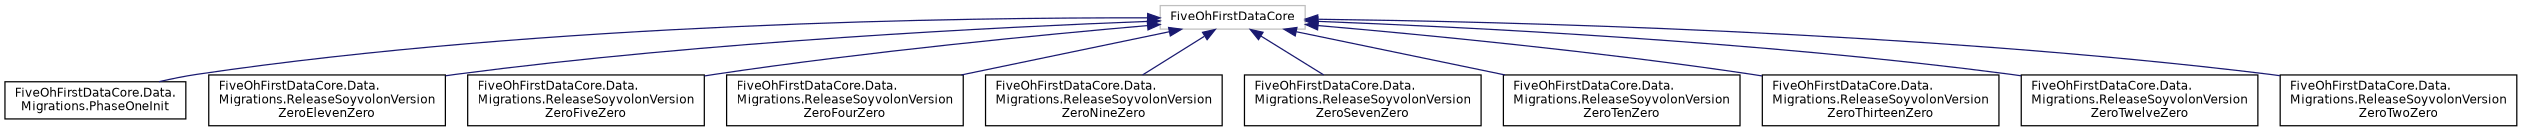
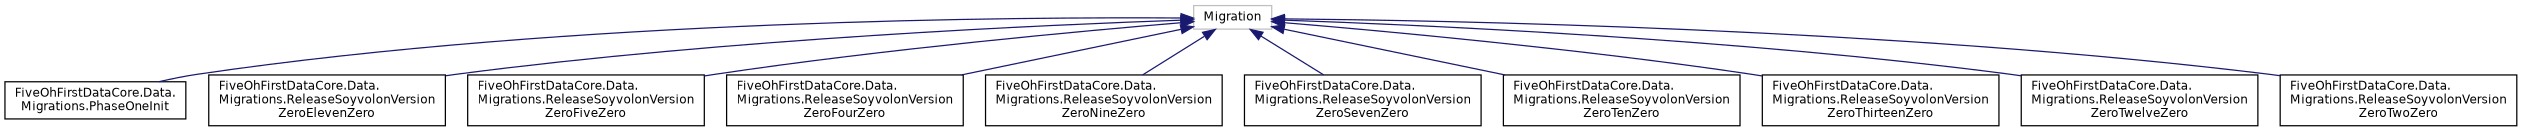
  digraph {
    rankdir=TB
    node [color=black fillcolor=white fontname=Helvetica fontsize=10 shape=record style=filled]
    edge [color=midnightblue dir=back fontname=Helvetica fontsize=10 labelfontname=Helvetica labelfontsize=10 style=solid]
-   n1 [color=grey75 height=0.2 label=FiveOhFirstDataCore width=0.4]
+   n1 [color=grey75 height=0.2 label=Migration width=0.4]
    n2 [height=0.2 label="FiveOhFirstDataCore.Data.\lMigrations.PhaseOneInit" width=0.4]
    n3 [height=0.2 label="FiveOhFirstDataCore.Data.\lMigrations.ReleaseSoyvolonVersion\lZeroElevenZero" width=0.4]
    n4 [height=0.2 label="FiveOhFirstDataCore.Data.\lMigrations.ReleaseSoyvolonVersion\lZeroFiveZero" width=0.4]
    n5 [height=0.2 label="FiveOhFirstDataCore.Data.\lMigrations.ReleaseSoyvolonVersion\lZeroFourZero" width=0.4]
    n6 [height=0.2 label="FiveOhFirstDataCore.Data.\lMigrations.ReleaseSoyvolonVersion\lZeroNineZero" width=0.4]
    n7 [height=0.2 label="FiveOhFirstDataCore.Data.\lMigrations.ReleaseSoyvolonVersion\lZeroSevenZero" width=0.4]
    n8 [height=0.2 label="FiveOhFirstDataCore.Data.\lMigrations.ReleaseSoyvolonVersion\lZeroTenZero" width=0.4]
    n9 [height=0.2 label="FiveOhFirstDataCore.Data.\lMigrations.ReleaseSoyvolonVersion\lZeroThirteenZero" width=0.4]
    n10 [height=0.2 label="FiveOhFirstDataCore.Data.\lMigrations.ReleaseSoyvolonVersion\lZeroTwelveZero" width=0.4]
    n11 [height=0.2 label="FiveOhFirstDataCore.Data.\lMigrations.ReleaseSoyvolonVersion\lZeroTwoZero" width=0.4]
    n1 -> n2
    n1 -> n3
    n1 -> n4
    n1 -> n5
    n1 -> n6
    n1 -> n7
    n1 -> n8
    n1 -> n9
    n1 -> n10
    n1 -> n11
  }
